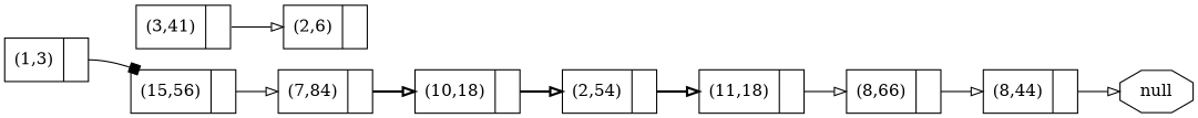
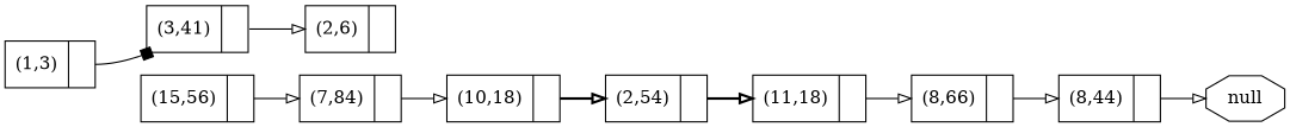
  digraph {
    rankdir=LR
    node [shape=record]
    edge [arrowhead=onormal arrowtail=vee style=solid tailclip=false tailport=ref]
    n1 [label=null shape=octagon]
    n2 [label="{ <data> (1,3) | <ref>  }"]
    n3 [label="{ <data> (3,41) | <ref>  }"]
    n4 [label="{ <data> (2,6) | <ref>  }"]
    n5 [label="{ <data> (15,56) | <ref>  }"]
    n6 [label="{ <data> (7,84) | <ref>  }"]
    n7 [label="{ <data> (10,18) | <ref>  }"]
    n8 [label="{ <data> (2,54) | <ref>  }"]
    n9 [label="{ <data> (11,18) | <ref>  }"]
    n10 [label="{ <data> (8,66) | <ref>  }"]
    n11 [label="{ <data> (8,44) | <ref>  }"]
-   n2 -> n5 [arrowhead=box]
+   n2 -> n3 [arrowhead=box]
    n3 -> n4
    n5 -> n6
-   n6 -> n7 [style=bold]
+   n6 -> n7
    n7 -> n8 [style=bold]
    n8 -> n9 [style=bold]
    n9 -> n10
    n10 -> n11
    n11 -> n1
  }
